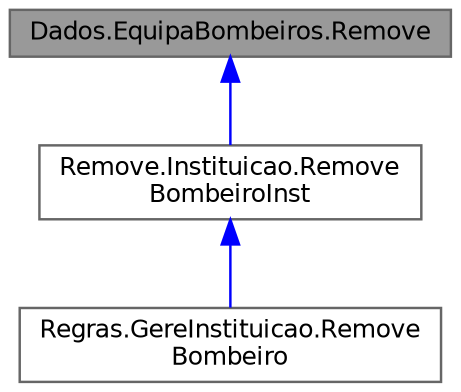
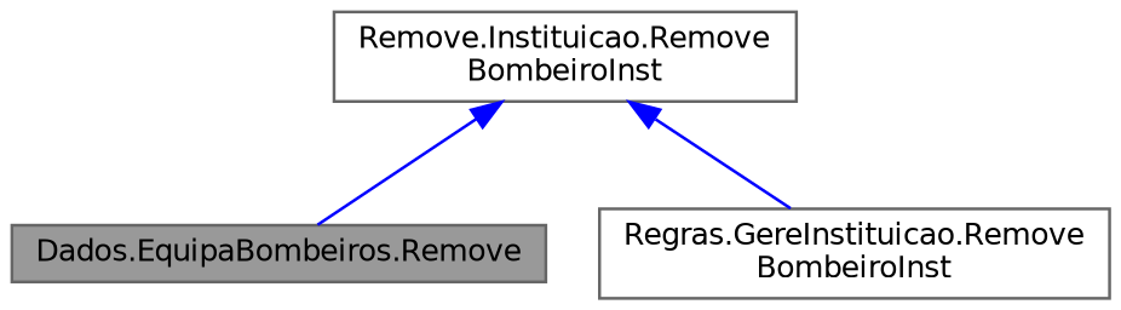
  digraph {
    rankdir=TB
    node [color=grey40 fillcolor=white fontname=Helvetica fontsize=10 shape=box style=filled]
    edge [color=blue dir=back fontname=Helvetica fontsize=10 labelfontname=Helvetica labelfontsize=10 style=solid]
    n1 [color=gray40 fillcolor=grey60 fontcolor=black height=0.2 label="Dados.EquipaBombeiros.Remove" width=0.4]
    n2 [height=0.2 label="Remove.Instituicao.Remove\lBombeiroInst" width=0.4]
-   n3 [height=0.2 label="Regras.GereInstituicao.Remove\lBombeiro" width=0.4]
-   n1 -> n2
+   n3 [height=0.2 label="Regras.GereInstituicao.Remove\lBombeiroInst" width=0.4]
+   n2 -> n1
    n2 -> n3
  }
